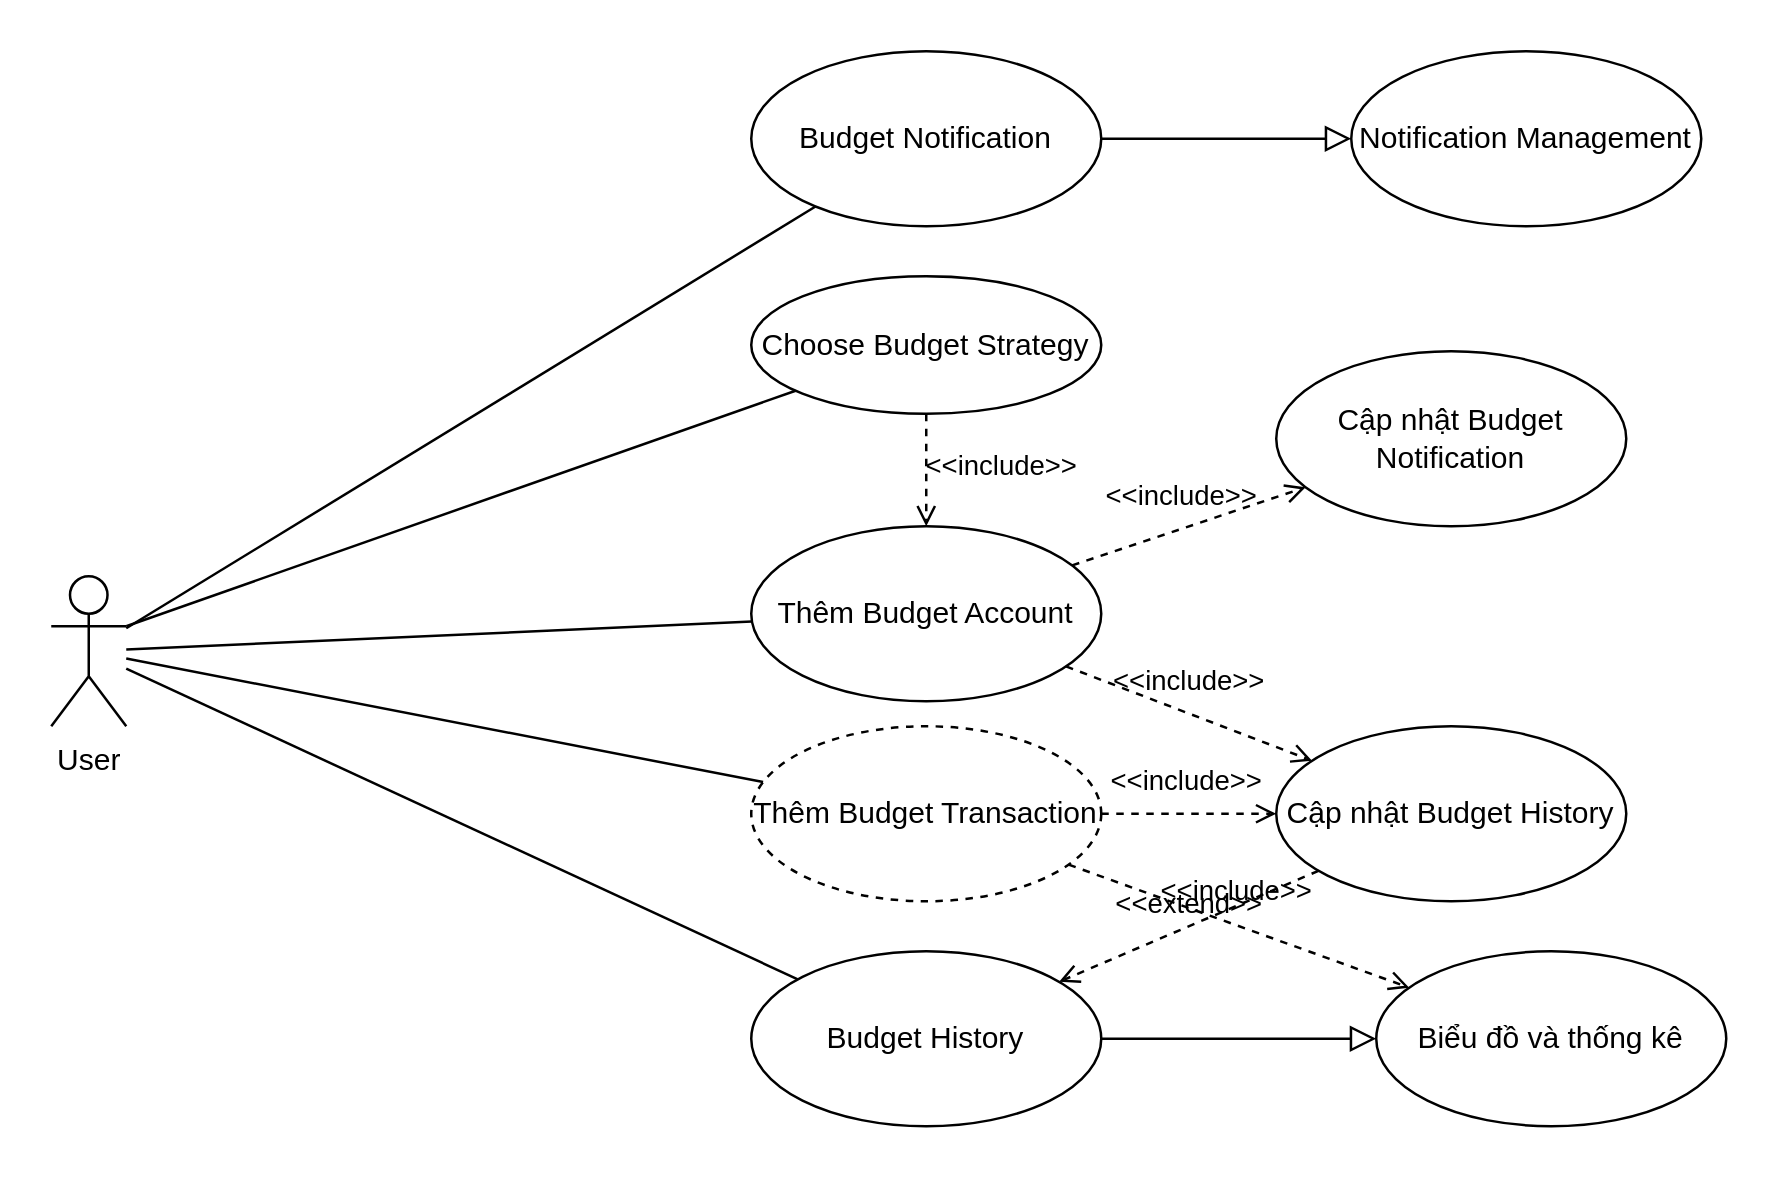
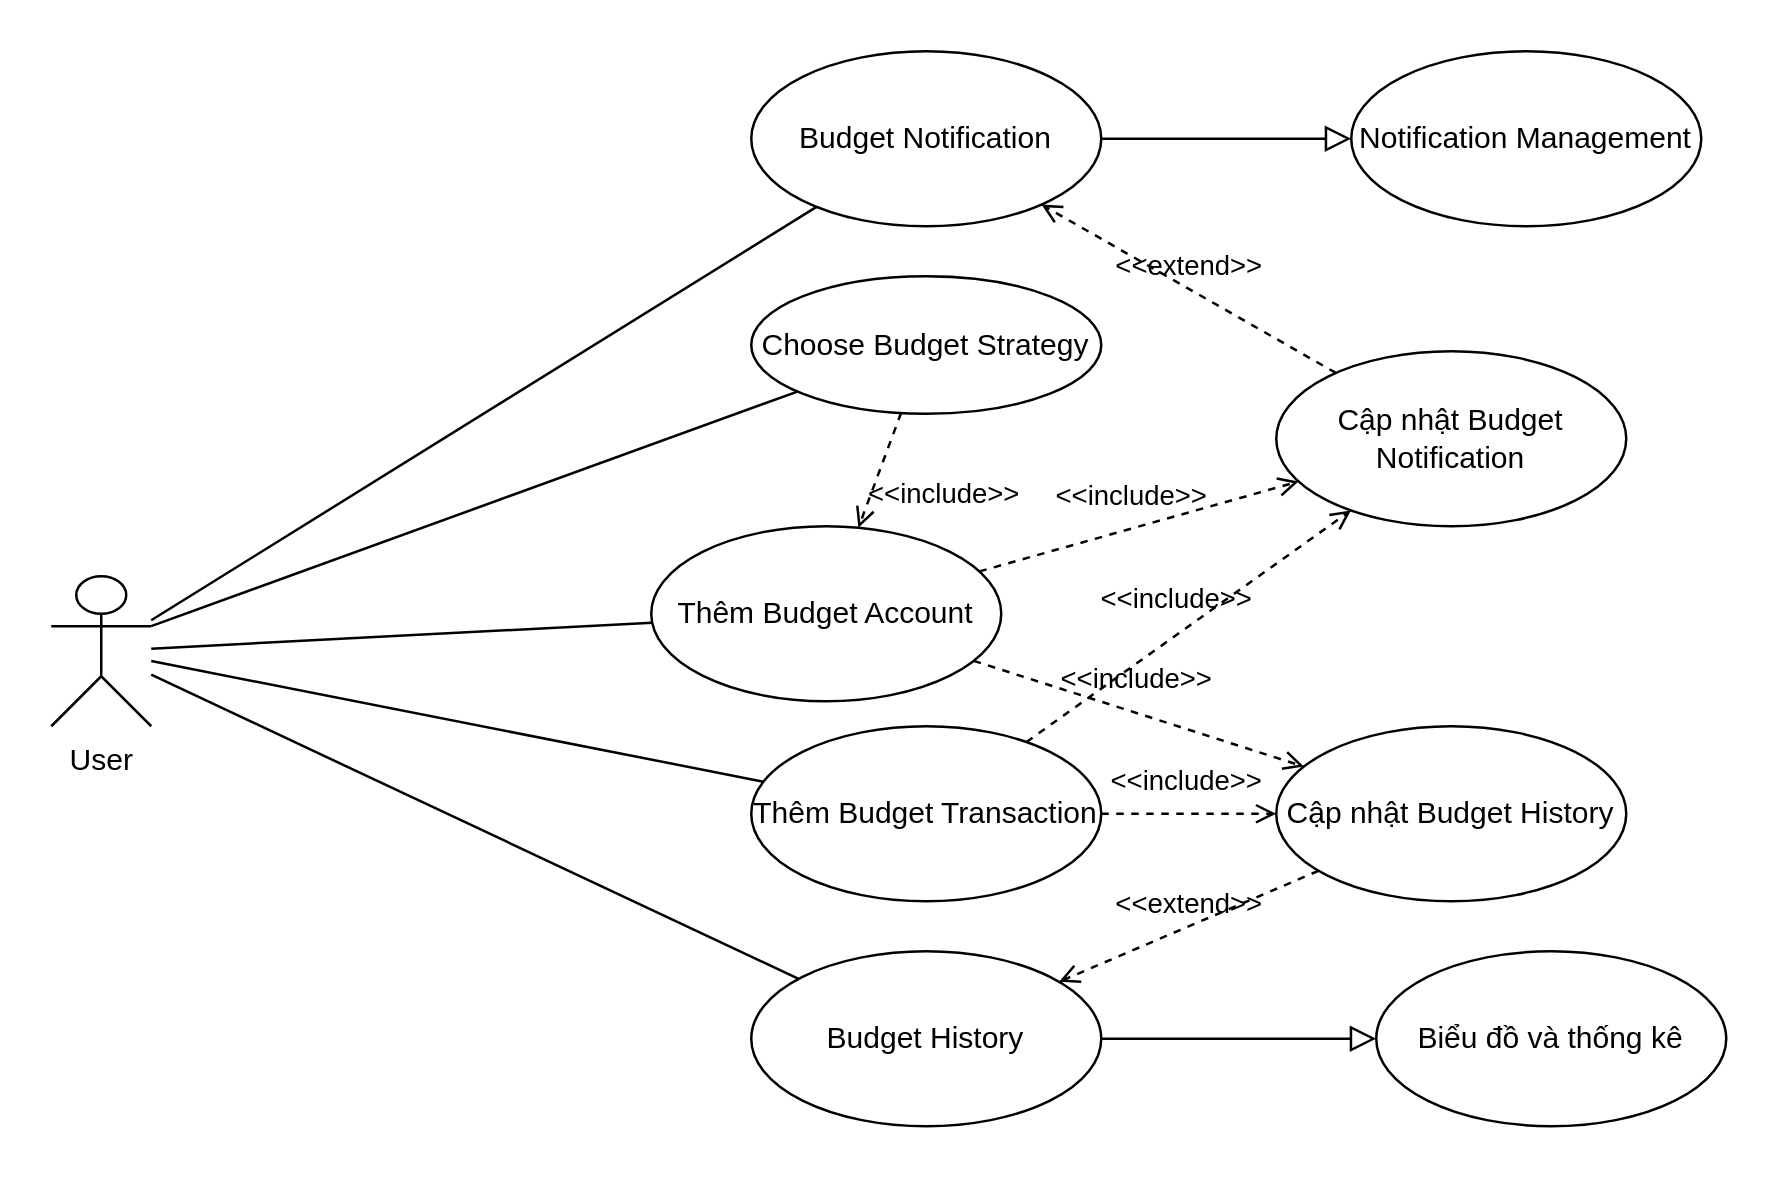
  <mxCell id="0" />
  <mxCell id="1" parent="0" />
- <mxCell id="2" value="User" style="shape=umlActor;verticalLabelPosition=bottom;verticalAlign=top;html=1;outlineConnect=0;" vertex="1" parent="1"><mxGeometry x="20" y="230" width="30" height="60" as="geometry" /></mxCell>
- <mxCell id="3" value="Thêm Budget Account" style="ellipse;whiteSpace=wrap;html=1;" vertex="1" parent="1"><mxGeometry x="300" y="210" width="140" height="70" as="geometry" /></mxCell>
- <mxCell id="4" value="Thêm Budget Transaction" style="ellipse;whiteSpace=wrap;html=1;dashed=1;" vertex="1" parent="1"><mxGeometry x="300" y="290" width="140" height="70" as="geometry" /></mxCell>
+ <mxCell id="2" value="User" style="shape=umlActor;verticalLabelPosition=bottom;verticalAlign=top;html=1;outlineConnect=0;" vertex="1" parent="1"><mxGeometry x="20" y="230" width="40" height="60" as="geometry" /></mxCell>
+ <mxCell id="3" value="Thêm Budget Account" style="ellipse;whiteSpace=wrap;html=1;" vertex="1" parent="1"><mxGeometry x="260" y="210" width="140" height="70" as="geometry" /></mxCell>
+ <mxCell id="4" value="Thêm Budget Transaction" style="ellipse;whiteSpace=wrap;html=1;" vertex="1" parent="1"><mxGeometry x="300" y="290" width="140" height="70" as="geometry" /></mxCell>
  <mxCell id="5" value="Budget History" style="ellipse;whiteSpace=wrap;html=1;" vertex="1" parent="1"><mxGeometry x="300" y="380" width="140" height="70" as="geometry" /></mxCell>
  <mxCell id="6" value="" style="endArrow=none;html=1;rounded=0;" edge="1" parent="1" source="2" target="4"><mxGeometry width="50" height="50" relative="1" as="geometry"><mxPoint x="80" y="394" as="sourcePoint" /><mxPoint x="234" y="250" as="targetPoint" /></mxGeometry></mxCell>
  <mxCell id="7" value="" style="endArrow=none;html=1;rounded=0;" edge="1" parent="1" source="2" target="5"><mxGeometry width="50" height="50" relative="1" as="geometry"><mxPoint x="60" y="271" as="sourcePoint" /><mxPoint x="311" y="290" as="targetPoint" /></mxGeometry></mxCell>
  <mxCell id="8" value="" style="endArrow=none;html=1;rounded=0;" edge="1" parent="1" source="2" target="3"><mxGeometry width="50" height="50" relative="1" as="geometry"><mxPoint x="70" y="281" as="sourcePoint" /><mxPoint x="321" y="300" as="targetPoint" /></mxGeometry></mxCell>
  <mxCell id="9" value="Cập nhật Budget History" style="ellipse;whiteSpace=wrap;html=1;" vertex="1" parent="1"><mxGeometry x="510" y="290" width="140" height="70" as="geometry" /></mxCell>
  <mxCell id="10" value="&amp;lt;&amp;lt;include&amp;gt;&amp;gt;" style="html=1;verticalAlign=bottom;labelBackgroundColor=none;endArrow=open;endFill=0;dashed=1;rounded=0;" edge="1" parent="1" source="3" target="9"><mxGeometry x="-0.04" y="4" width="160" relative="1" as="geometry"><mxPoint x="210" y="320" as="sourcePoint" /><mxPoint x="370" y="320" as="targetPoint" /><mxPoint as="offset" /></mxGeometry></mxCell>
  <mxCell id="11" value="&amp;lt;&amp;lt;include&amp;gt;&amp;gt;" style="html=1;verticalAlign=bottom;labelBackgroundColor=none;endArrow=open;endFill=0;dashed=1;rounded=0;" edge="1" parent="1" source="4" target="9"><mxGeometry x="-0.04" y="4" width="160" relative="1" as="geometry"><mxPoint x="429" y="220" as="sourcePoint" /><mxPoint x="531" y="270" as="targetPoint" /><mxPoint as="offset" /></mxGeometry></mxCell>
  <mxCell id="12" value="&amp;lt;&amp;lt;extend&amp;gt;&amp;gt;" style="html=1;verticalAlign=bottom;labelBackgroundColor=none;endArrow=open;endFill=0;dashed=1;rounded=0;" edge="1" parent="1" source="9" target="5"><mxGeometry width="160" relative="1" as="geometry"><mxPoint x="210" y="320" as="sourcePoint" /><mxPoint x="370" y="320" as="targetPoint" /></mxGeometry></mxCell>
  <mxCell id="13" value="Biểu đồ và thống kê" style="ellipse;whiteSpace=wrap;html=1;" vertex="1" parent="1"><mxGeometry x="550" y="380" width="140" height="70" as="geometry" /></mxCell>
  <mxCell id="14" value="" style="endArrow=block;html=1;rounded=0;align=center;verticalAlign=bottom;endFill=0;labelBackgroundColor=none;endSize=8;" edge="1" parent="1" source="5" target="13"><mxGeometry relative="1" as="geometry"><mxPoint x="356" y="571" as="sourcePoint" /><mxPoint x="884" y="471" as="targetPoint" /></mxGeometry></mxCell>
  <mxCell id="15" value="" style="resizable=0;html=1;align=center;verticalAlign=top;labelBackgroundColor=none;" connectable="0" vertex="1" parent="14"><mxGeometry relative="1" as="geometry" /></mxCell>
  <mxCell id="16" value="Choose Budget Strategy" style="ellipse;whiteSpace=wrap;html=1;" vertex="1" parent="1"><mxGeometry x="300" y="110" width="140" height="55" as="geometry" /></mxCell>
  <mxCell id="17" value="" style="endArrow=none;html=1;rounded=0;exitX=1;exitY=0.333;exitDx=0;exitDy=0;exitPerimeter=0;" edge="1" parent="1" source="2" target="16"><mxGeometry width="50" height="50" relative="1" as="geometry"><mxPoint x="60" y="267" as="sourcePoint" /><mxPoint x="331" y="310" as="targetPoint" /></mxGeometry></mxCell>
  <mxCell id="18" value="&amp;lt;&amp;lt;include&amp;gt;&amp;gt;" style="html=1;verticalAlign=bottom;labelBackgroundColor=none;endArrow=open;endFill=0;dashed=1;rounded=0;" edge="1" parent="1" source="16" target="3"><mxGeometry x="0.333" y="30" width="160" relative="1" as="geometry"><mxPoint x="220" y="330" as="sourcePoint" /><mxPoint x="531" y="270" as="targetPoint" /><mxPoint as="offset" /><Array as="points" /></mxGeometry></mxCell>
  <mxCell id="19" value="Budget Notification" style="ellipse;whiteSpace=wrap;html=1;" vertex="1" parent="1"><mxGeometry x="300" y="20" width="140" height="70" as="geometry" /></mxCell>
  <mxCell id="20" value="" style="endArrow=none;html=1;rounded=0;" edge="1" parent="1" source="2" target="19"><mxGeometry width="50" height="50" relative="1" as="geometry"><mxPoint x="50" y="351" as="sourcePoint" /><mxPoint x="311" y="375" as="targetPoint" /></mxGeometry></mxCell>
  <mxCell id="21" value="Notification Management" style="ellipse;whiteSpace=wrap;html=1;" vertex="1" parent="1"><mxGeometry x="540" y="20" width="140" height="70" as="geometry" /></mxCell>
  <mxCell id="22" value="" style="endArrow=block;html=1;rounded=0;align=center;verticalAlign=bottom;endFill=0;labelBackgroundColor=none;endSize=8;" edge="1" parent="1" source="19" target="21"><mxGeometry relative="1" as="geometry"><mxPoint x="356" y="656" as="sourcePoint" /><mxPoint x="884" y="556" as="targetPoint" /></mxGeometry></mxCell>
  <mxCell id="23" value="" style="resizable=0;html=1;align=center;verticalAlign=top;labelBackgroundColor=none;" connectable="0" vertex="1" parent="22"><mxGeometry relative="1" as="geometry" /></mxCell>
  <mxCell id="24" value="Cập nhật Budget Notification" style="ellipse;whiteSpace=wrap;html=1;" vertex="1" parent="1"><mxGeometry x="510" y="140" width="140" height="70" as="geometry" /></mxCell>
  <mxCell id="25" value="&amp;lt;&amp;lt;include&amp;gt;&amp;gt;" style="html=1;verticalAlign=bottom;labelBackgroundColor=none;endArrow=open;endFill=0;dashed=1;rounded=0;" edge="1" parent="1" source="3" target="24"><mxGeometry x="-0.04" y="4" width="160" relative="1" as="geometry"><mxPoint x="590" y="250" as="sourcePoint" /><mxPoint x="531" y="107.5" as="targetPoint" /><mxPoint as="offset" /></mxGeometry></mxCell>
- <mxCell id="27" value="&amp;lt;&amp;lt;include&amp;gt;&amp;gt;" style="html=1;verticalAlign=bottom;labelBackgroundColor=none;endArrow=open;endFill=0;dashed=1;rounded=0;" edge="1" parent="1" source="4" target="13"><mxGeometry x="-0.04" y="4" width="160" relative="1" as="geometry"><mxPoint x="438" y="236" as="sourcePoint" /><mxPoint x="532" y="204" as="targetPoint" /><mxPoint as="offset" /></mxGeometry></mxCell>
+ <mxCell id="26" value="&amp;lt;&amp;lt;extend&amp;gt;&amp;gt;" style="html=1;verticalAlign=bottom;labelBackgroundColor=none;endArrow=open;endFill=0;dashed=1;rounded=0;" edge="1" parent="1" source="24" target="19"><mxGeometry width="160" relative="1" as="geometry"><mxPoint x="632" y="90" as="sourcePoint" /><mxPoint x="528" y="134" as="targetPoint" /></mxGeometry></mxCell>
+ <mxCell id="27" value="&amp;lt;&amp;lt;include&amp;gt;&amp;gt;" style="html=1;verticalAlign=bottom;labelBackgroundColor=none;endArrow=open;endFill=0;dashed=1;rounded=0;" edge="1" parent="1" source="4" target="24"><mxGeometry x="-0.04" y="4" width="160" relative="1" as="geometry"><mxPoint x="438" y="236" as="sourcePoint" /><mxPoint x="532" y="204" as="targetPoint" /><mxPoint as="offset" /></mxGeometry></mxCell>
